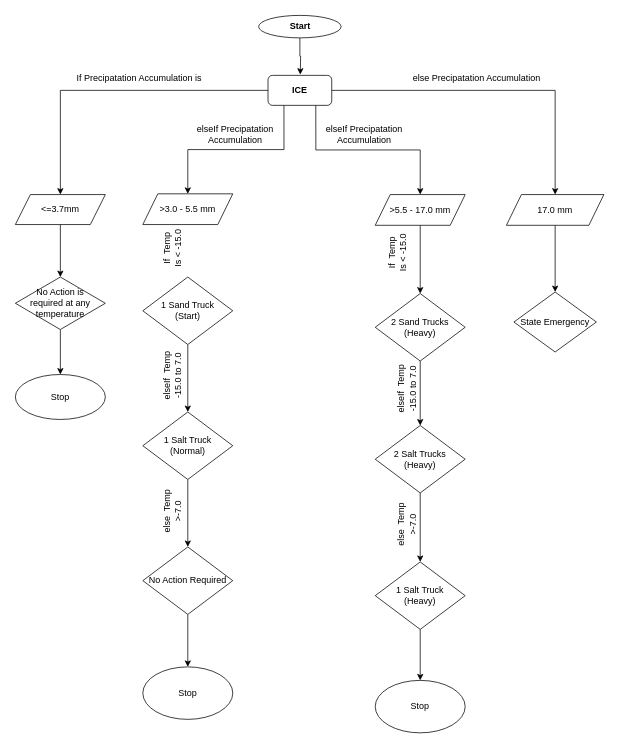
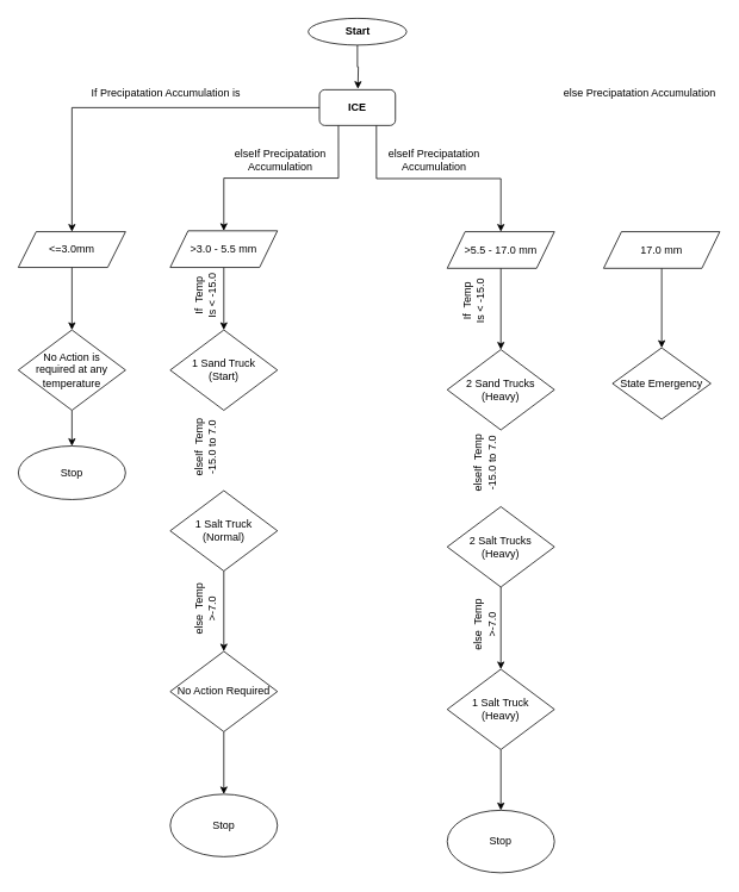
  <mxCell id="0" />
  <mxCell id="1" parent="0" />
  <mxCell id="2" style="edgeStyle=orthogonalEdgeStyle;rounded=0;orthogonalLoop=1;jettySize=auto;html=1;exitX=0.5;exitY=1;exitDx=0;exitDy=0;" parent="1" source="3" edge="1"><mxGeometry relative="1" as="geometry"><mxPoint x="400" y="99" as="targetPoint" /></mxGeometry></mxCell>
  <mxCell id="3" value="&lt;b&gt;Start&lt;/b&gt;" style="ellipse;whiteSpace=wrap;html=1;" parent="1" vertex="1"><mxGeometry x="344.5" y="20" width="110" height="30" as="geometry" /></mxCell>
  <mxCell id="4" style="edgeStyle=orthogonalEdgeStyle;rounded=0;orthogonalLoop=1;jettySize=auto;html=1;exitX=0;exitY=0.5;exitDx=0;exitDy=0;entryX=0.5;entryY=0;entryDx=0;entryDy=0;" parent="1" source="8" target="10" edge="1"><mxGeometry relative="1" as="geometry" /></mxCell>
  <mxCell id="5" style="edgeStyle=orthogonalEdgeStyle;rounded=0;orthogonalLoop=1;jettySize=auto;html=1;exitX=0.25;exitY=1;exitDx=0;exitDy=0;entryX=0.5;entryY=0;entryDx=0;entryDy=0;" parent="1" source="8" target="12" edge="1"><mxGeometry relative="1" as="geometry" /></mxCell>
  <mxCell id="6" style="edgeStyle=orthogonalEdgeStyle;rounded=0;orthogonalLoop=1;jettySize=auto;html=1;exitX=0.75;exitY=1;exitDx=0;exitDy=0;" parent="1" source="8" target="14" edge="1"><mxGeometry relative="1" as="geometry" /></mxCell>
- <mxCell id="7" style="edgeStyle=orthogonalEdgeStyle;rounded=0;orthogonalLoop=1;jettySize=auto;html=1;exitX=1;exitY=0.5;exitDx=0;exitDy=0;" parent="1" source="8" target="16" edge="1"><mxGeometry relative="1" as="geometry" /></mxCell>
  <mxCell id="8" value="&lt;b&gt;ICE&lt;/b&gt;" style="rounded=1;whiteSpace=wrap;html=1;" parent="1" vertex="1"><mxGeometry x="357" y="100" width="85" height="40" as="geometry" /></mxCell>
  <mxCell id="9" value="" style="edgeStyle=orthogonalEdgeStyle;rounded=0;orthogonalLoop=1;jettySize=auto;html=1;" parent="1" source="10" target="18" edge="1"><mxGeometry relative="1" as="geometry" /></mxCell>
- <mxCell id="10" value="&amp;lt;=3.7mm" style="shape=parallelogram;perimeter=parallelogramPerimeter;whiteSpace=wrap;html=1;fixedSize=1;fontFamily=Helvetica;fontSize=12;fontColor=default;align=center;strokeColor=default;fillColor=default;" parent="1" vertex="1"><mxGeometry x="20" y="259" width="120" height="40" as="geometry" /></mxCell>
+ <mxCell id="10" value="&amp;lt;=3.0mm" style="shape=parallelogram;perimeter=parallelogramPerimeter;whiteSpace=wrap;html=1;fixedSize=1;fontFamily=Helvetica;fontSize=12;fontColor=default;align=center;strokeColor=default;fillColor=default;" parent="1" vertex="1"><mxGeometry x="20" y="259" width="120" height="40" as="geometry" /></mxCell>
+ <mxCell id="11" style="edgeStyle=orthogonalEdgeStyle;rounded=0;orthogonalLoop=1;jettySize=auto;html=1;exitX=0.5;exitY=1;exitDx=0;exitDy=0;entryX=0.5;entryY=0;entryDx=0;entryDy=0;" parent="1" source="12" target="25" edge="1"><mxGeometry relative="1" as="geometry" /></mxCell>
  <mxCell id="12" value="&amp;gt;3.0 - 5.5 mm" style="shape=parallelogram;perimeter=parallelogramPerimeter;whiteSpace=wrap;html=1;fixedSize=1;fontFamily=Helvetica;fontSize=12;fontColor=default;align=center;strokeColor=default;fillColor=default;" parent="1" vertex="1"><mxGeometry x="190" y="258" width="120" height="41" as="geometry" /></mxCell>
  <mxCell id="13" style="edgeStyle=orthogonalEdgeStyle;rounded=0;orthogonalLoop=1;jettySize=auto;html=1;exitX=0.5;exitY=1;exitDx=0;exitDy=0;" edge="1" parent="1" source="14" target="36"><mxGeometry relative="1" as="geometry" /></mxCell>
  <mxCell id="14" value="&amp;gt;5.5 - 17.0 mm" style="shape=parallelogram;perimeter=parallelogramPerimeter;whiteSpace=wrap;html=1;fixedSize=1;fontFamily=Helvetica;fontSize=12;fontColor=default;align=center;strokeColor=default;fillColor=default;" parent="1" vertex="1"><mxGeometry x="500" y="259" width="120" height="41" as="geometry" /></mxCell>
  <mxCell id="15" style="edgeStyle=orthogonalEdgeStyle;rounded=0;orthogonalLoop=1;jettySize=auto;html=1;exitX=0.5;exitY=1;exitDx=0;exitDy=0;" edge="1" parent="1" source="16" target="44"><mxGeometry relative="1" as="geometry" /></mxCell>
  <mxCell id="16" value="17.0 mm" style="shape=parallelogram;perimeter=parallelogramPerimeter;whiteSpace=wrap;html=1;fixedSize=1;fontFamily=Helvetica;fontSize=12;fontColor=default;align=center;strokeColor=default;fillColor=default;" parent="1" vertex="1"><mxGeometry x="675" y="259" width="130" height="41" as="geometry" /></mxCell>
  <mxCell id="17" style="edgeStyle=orthogonalEdgeStyle;rounded=0;orthogonalLoop=1;jettySize=auto;html=1;exitX=0.5;exitY=1;exitDx=0;exitDy=0;" parent="1" source="18" target="19" edge="1"><mxGeometry relative="1" as="geometry" /></mxCell>
- <mxCell id="18" value="No Action is&lt;br&gt;required at any&lt;br&gt;temperature" style="rhombus;whiteSpace=wrap;html=1;" parent="1" vertex="1"><mxGeometry x="20" y="369" width="120" height="70" as="geometry" /></mxCell>
+ <mxCell id="18" value="No Action is&lt;br&gt;required at any&lt;br&gt;temperature" style="rhombus;whiteSpace=wrap;html=1;" parent="1" vertex="1"><mxGeometry x="20" y="369" width="120" height="90" as="geometry" /></mxCell>
  <mxCell id="19" value="Stop" style="ellipse;whiteSpace=wrap;html=1;" parent="1" vertex="1"><mxGeometry x="20" y="499" width="120" height="60" as="geometry" /></mxCell>
  <mxCell id="20" value="If Precipatation Accumulation is" style="text;html=1;align=center;verticalAlign=middle;resizable=0;points=[];autosize=1;strokeColor=none;fillColor=none;" parent="1" vertex="1"><mxGeometry x="90" y="89" width="190" height="30" as="geometry" /></mxCell>
  <mxCell id="21" value="elseIf Precipatation&lt;br&gt;Accumulation" style="text;html=1;align=center;verticalAlign=middle;resizable=0;points=[];autosize=1;strokeColor=none;fillColor=none;" parent="1" vertex="1"><mxGeometry x="248" y="159" width="130" height="40" as="geometry" /></mxCell>
  <mxCell id="22" value="elseIf Precipatation&lt;br&gt;Accumulation" style="text;html=1;align=center;verticalAlign=middle;resizable=0;points=[];autosize=1;strokeColor=none;fillColor=none;" parent="1" vertex="1"><mxGeometry x="420" y="159" width="130" height="40" as="geometry" /></mxCell>
- <mxCell id="23" value="else Precipatation Accumulation" style="text;html=1;align=center;verticalAlign=middle;resizable=0;points=[];autosize=1;strokeColor=none;fillColor=none;" parent="1" vertex="1"><mxGeometry x="540" y="89" width="190" height="30" as="geometry" /></mxCell>
- <mxCell id="24" style="edgeStyle=orthogonalEdgeStyle;rounded=0;orthogonalLoop=1;jettySize=auto;html=1;exitX=0.5;exitY=1;exitDx=0;exitDy=0;entryX=0.5;entryY=0;entryDx=0;entryDy=0;" parent="1" source="25" target="28" edge="1"><mxGeometry relative="1" as="geometry" /></mxCell>
+ <mxCell id="23" value="else Precipatation Accumulation" style="text;html=1;align=center;verticalAlign=middle;resizable=0;points=[];autosize=1;strokeColor=none;fillColor=none;" parent="1" vertex="1"><mxGeometry x="620" y="89" width="190" height="30" as="geometry" /></mxCell>
  <mxCell id="25" value="1 Sand Truck&lt;br&gt;(Start)" style="rhombus;whiteSpace=wrap;html=1;" parent="1" vertex="1"><mxGeometry x="190" y="369" width="120" height="90" as="geometry" /></mxCell>
  <mxCell id="26" value="If&amp;nbsp; Temp&lt;br&gt;Is &amp;lt; -15.0" style="text;html=1;align=center;verticalAlign=middle;resizable=0;points=[];autosize=1;strokeColor=none;fillColor=none;rotation=-90;" parent="1" vertex="1"><mxGeometry x="195" y="311" width="70" height="40" as="geometry" /></mxCell>
  <mxCell id="27" style="edgeStyle=orthogonalEdgeStyle;rounded=0;orthogonalLoop=1;jettySize=auto;html=1;exitX=0.5;exitY=1;exitDx=0;exitDy=0;entryX=0.5;entryY=0;entryDx=0;entryDy=0;" parent="1" source="28" target="31" edge="1"><mxGeometry relative="1" as="geometry" /></mxCell>
  <mxCell id="28" value="1 Salt Truck&lt;br&gt;(Normal)" style="rhombus;whiteSpace=wrap;html=1;" parent="1" vertex="1"><mxGeometry x="190" y="549" width="120" height="90" as="geometry" /></mxCell>
  <mxCell id="29" value="elseIf&amp;nbsp; Temp&lt;br&gt;-15.0 to 7.0" style="text;html=1;align=center;verticalAlign=middle;resizable=0;points=[];autosize=1;strokeColor=none;fillColor=none;rotation=-90;" parent="1" vertex="1"><mxGeometry x="185" y="481" width="90" height="40" as="geometry" /></mxCell>
  <mxCell id="30" style="edgeStyle=orthogonalEdgeStyle;rounded=0;orthogonalLoop=1;jettySize=auto;html=1;exitX=0.5;exitY=1;exitDx=0;exitDy=0;" parent="1" source="31" target="33" edge="1"><mxGeometry relative="1" as="geometry" /></mxCell>
  <mxCell id="31" value="No Action Required" style="rhombus;whiteSpace=wrap;html=1;" parent="1" vertex="1"><mxGeometry x="190" y="729" width="120" height="90" as="geometry" /></mxCell>
  <mxCell id="32" value="else&amp;nbsp; Temp&lt;br&gt;&amp;gt;-7.0" style="text;html=1;align=center;verticalAlign=middle;resizable=0;points=[];autosize=1;strokeColor=none;fillColor=none;rotation=-90;" parent="1" vertex="1"><mxGeometry x="190" y="662" width="80" height="40" as="geometry" /></mxCell>
  <mxCell id="33" value="Stop" style="ellipse;whiteSpace=wrap;html=1;" parent="1" vertex="1"><mxGeometry x="190" y="889" width="120" height="70" as="geometry" /></mxCell>
  <mxCell id="34" value="If&amp;nbsp; Temp&lt;br&gt;Is &amp;lt; -15.0" style="text;html=1;align=center;verticalAlign=middle;resizable=0;points=[];autosize=1;strokeColor=none;fillColor=none;rotation=-90;" parent="1" vertex="1"><mxGeometry x="495" y="317" width="70" height="40" as="geometry" /></mxCell>
- <mxCell id="35" style="edgeStyle=orthogonalEdgeStyle;rounded=0;orthogonalLoop=1;jettySize=auto;html=1;exitX=0.5;exitY=1;exitDx=0;exitDy=0;entryX=0.5;entryY=0;entryDx=0;entryDy=0;" edge="1" parent="1" source="36" target="38"><mxGeometry relative="1" as="geometry" /></mxCell>
  <mxCell id="36" value="2 Sand Trucks&lt;br&gt;(Heavy)" style="rhombus;whiteSpace=wrap;html=1;" vertex="1" parent="1"><mxGeometry x="500" y="391" width="120" height="90" as="geometry" /></mxCell>
  <mxCell id="37" style="edgeStyle=orthogonalEdgeStyle;rounded=0;orthogonalLoop=1;jettySize=auto;html=1;exitX=0.5;exitY=1;exitDx=0;exitDy=0;entryX=0.5;entryY=0;entryDx=0;entryDy=0;" edge="1" parent="1" source="38" target="41"><mxGeometry relative="1" as="geometry" /></mxCell>
  <mxCell id="38" value="2 Salt Trucks&lt;br&gt;(Heavy)" style="rhombus;whiteSpace=wrap;html=1;" vertex="1" parent="1"><mxGeometry x="500" y="567" width="120" height="90" as="geometry" /></mxCell>
  <mxCell id="39" value="elseIf&amp;nbsp; Temp&lt;br&gt;-15.0 to 7.0" style="text;html=1;align=center;verticalAlign=middle;resizable=0;points=[];autosize=1;strokeColor=none;fillColor=none;rotation=-90;" vertex="1" parent="1"><mxGeometry x="497.5" y="499" width="90" height="40" as="geometry" /></mxCell>
  <mxCell id="40" style="edgeStyle=orthogonalEdgeStyle;rounded=0;orthogonalLoop=1;jettySize=auto;html=1;exitX=0.5;exitY=1;exitDx=0;exitDy=0;" edge="1" parent="1" source="41" target="43"><mxGeometry relative="1" as="geometry" /></mxCell>
  <mxCell id="41" value="1 Salt Truck&lt;br&gt;(Heavy)" style="rhombus;whiteSpace=wrap;html=1;" vertex="1" parent="1"><mxGeometry x="500" y="749" width="120" height="90" as="geometry" /></mxCell>
  <mxCell id="42" value="else&amp;nbsp; Temp&lt;br&gt;&amp;gt;-7.0" style="text;html=1;align=center;verticalAlign=middle;resizable=0;points=[];autosize=1;strokeColor=none;fillColor=none;rotation=-90;" vertex="1" parent="1"><mxGeometry x="502.5" y="680" width="80" height="40" as="geometry" /></mxCell>
  <mxCell id="43" value="Stop" style="ellipse;whiteSpace=wrap;html=1;" vertex="1" parent="1"><mxGeometry x="500" y="907" width="120" height="70" as="geometry" /></mxCell>
  <mxCell id="44" value="State Emergency" style="rhombus;whiteSpace=wrap;html=1;" vertex="1" parent="1"><mxGeometry x="685" y="389" width="110" height="80" as="geometry" /></mxCell>
